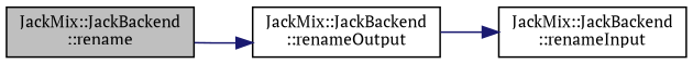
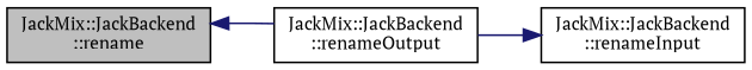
  digraph {
    fontname="PT Serif"
    rankdir=LR
    node [color=black fillcolor=white fontname="PT Serif" fontsize=10 shape=record style=filled]
    edge [color=midnightblue fontname="PT Serif" fontsize=10 labelfontname=Helvetica labelfontsize=10 style=solid]
    n1 [fillcolor=grey75 fontcolor=black height=0.2 label="JackMix::JackBackend\l::rename" width=0.4]
    n2 [height=0.2 label="JackMix::JackBackend\l::renameOutput" width=0.4]
    n3 [height=0.2 label="JackMix::JackBackend\l::renameInput" width=0.4]
-   n1 -> n2
+   n2 -> n1
    n2 -> n3
  }
